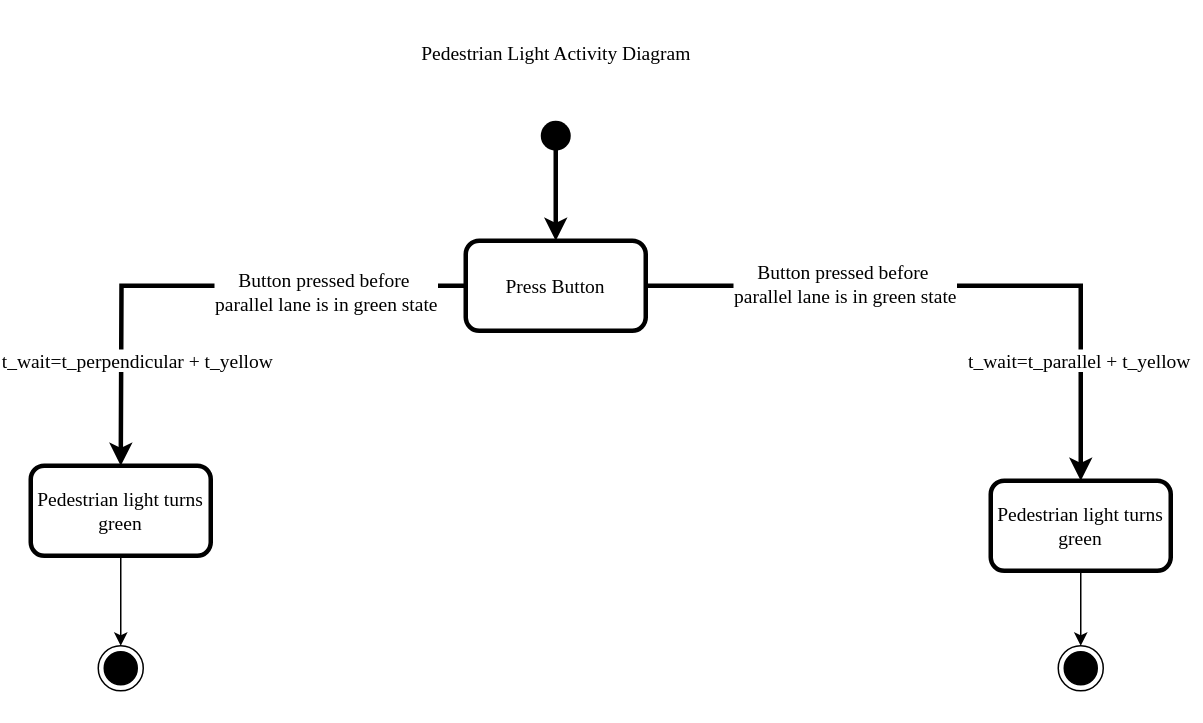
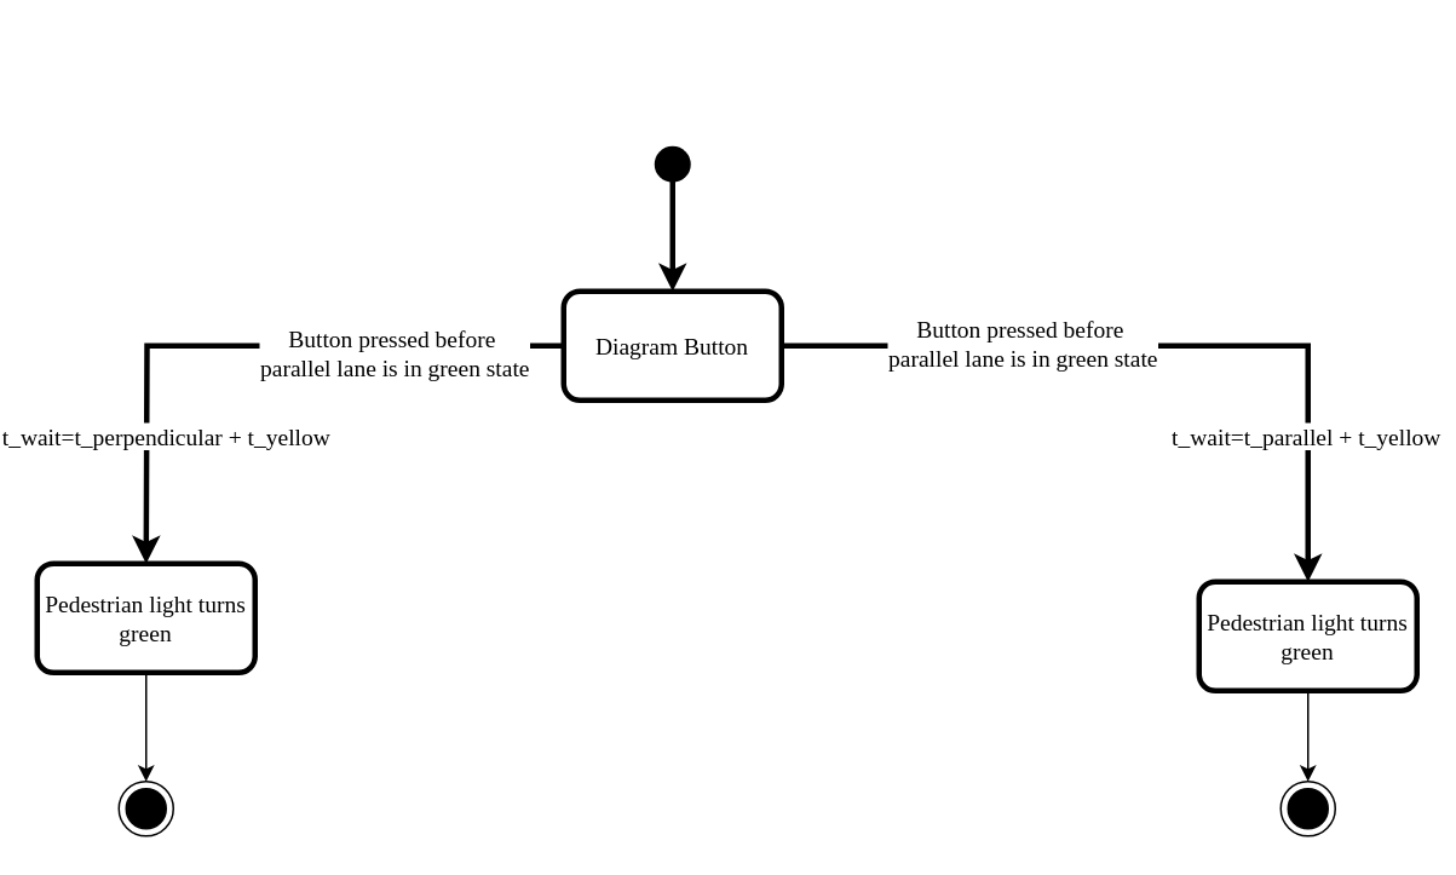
  <mxCell id="0" />
  <mxCell id="1" parent="0" />
  <mxCell id="2" value="" style="edgeStyle=orthogonalEdgeStyle;rounded=0;orthogonalLoop=1;jettySize=auto;html=1;strokeWidth=3;" edge="1" parent="1" source="3" target="10"><mxGeometry relative="1" as="geometry" /></mxCell>
  <mxCell id="3" value="" style="shape=waypoint;sketch=0;fillStyle=solid;size=6;pointerEvents=1;points=[];fillColor=none;resizable=0;rotatable=0;perimeter=centerPerimeter;snapToPoint=1;strokeWidth=8;" vertex="1" parent="1"><mxGeometry x="360" y="80" width="20" height="20" as="geometry" /></mxCell>
  <mxCell id="4" value="" style="edgeStyle=orthogonalEdgeStyle;rounded=0;orthogonalLoop=1;jettySize=auto;html=1;exitX=0;exitY=0.5;exitDx=0;exitDy=0;fontFamily=Times New Roman;fontSize=13;strokeWidth=3;" edge="1" parent="1" source="10"><mxGeometry relative="1" as="geometry"><mxPoint x="240" y="190" as="sourcePoint" /><mxPoint x="80" y="310" as="targetPoint" /></mxGeometry></mxCell>
  <mxCell id="5" value="Button pressed before&amp;nbsp;&lt;div&gt;parallel lane is in green state&lt;/div&gt;" style="edgeLabel;html=1;align=center;verticalAlign=middle;resizable=0;points=[];fontFamily=Times New Roman;fontSize=13;" vertex="1" connectable="0" parent="4"><mxGeometry x="-0.464" y="3" relative="1" as="geometry"><mxPoint as="offset" /></mxGeometry></mxCell>
  <mxCell id="6" value="t_wait=t_perpendicular + t_yellow" style="edgeLabel;html=1;align=center;verticalAlign=middle;resizable=0;points=[];fontSize=13;fontFamily=Times New Roman;" vertex="1" connectable="0" parent="4"><mxGeometry x="0.594" y="2" relative="1" as="geometry"><mxPoint x="8" as="offset" /></mxGeometry></mxCell>
  <mxCell id="7" value="" style="edgeStyle=orthogonalEdgeStyle;rounded=0;orthogonalLoop=1;jettySize=auto;html=1;fontFamily=Times New Roman;fontSize=13;strokeWidth=3;" edge="1" parent="1" source="10" target="14"><mxGeometry relative="1" as="geometry" /></mxCell>
  <mxCell id="8" value="Button pressed before&amp;nbsp;&lt;div&gt;parallel lane is in green state&lt;/div&gt;" style="edgeLabel;html=1;align=center;verticalAlign=middle;resizable=0;points=[];fontFamily=Times New Roman;fontSize=13;" vertex="1" connectable="0" parent="7"><mxGeometry x="-0.371" y="2" relative="1" as="geometry"><mxPoint as="offset" /></mxGeometry></mxCell>
  <mxCell id="9" value="t_wait=t_parallel + t_yellow" style="edgeLabel;html=1;align=center;verticalAlign=middle;resizable=0;points=[];fontSize=13;fontFamily=Times New Roman;" vertex="1" connectable="0" parent="7"><mxGeometry x="0.614" y="-2" relative="1" as="geometry"><mxPoint as="offset" /></mxGeometry></mxCell>
- <mxCell id="10" value="Press Button" style="rounded=1;whiteSpace=wrap;html=1;fillColor=none;sketch=0;fillStyle=solid;pointerEvents=1;resizable=0;strokeWidth=3;fontSize=13;fontFamily=Times New Roman;" vertex="1" parent="1"><mxGeometry x="310" y="160" width="120" height="60" as="geometry" /></mxCell>
+ <mxCell id="10" value="Diagram Button" style="rounded=1;whiteSpace=wrap;html=1;fillColor=none;sketch=0;fillStyle=solid;pointerEvents=1;resizable=0;strokeWidth=3;fontSize=13;fontFamily=Times New Roman;" vertex="1" parent="1"><mxGeometry x="310" y="160" width="120" height="60" as="geometry" /></mxCell>
  <mxCell id="11" value="" style="edgeStyle=orthogonalEdgeStyle;rounded=0;orthogonalLoop=1;jettySize=auto;html=1;" edge="1" parent="1" source="12" target="16"><mxGeometry relative="1" as="geometry" /></mxCell>
  <mxCell id="12" value="Pedestrian light turns green" style="whiteSpace=wrap;html=1;fillColor=none;rounded=1;sketch=0;fillStyle=solid;pointerEvents=1;resizable=0;strokeWidth=3;fontSize=13;fontFamily=Times New Roman;" vertex="1" parent="1"><mxGeometry x="20" y="310" width="120" height="60" as="geometry" /></mxCell>
  <mxCell id="13" value="" style="edgeStyle=orthogonalEdgeStyle;rounded=0;orthogonalLoop=1;jettySize=auto;html=1;" edge="1" parent="1" source="14" target="15"><mxGeometry relative="1" as="geometry" /></mxCell>
  <mxCell id="14" value="Pedestrian light turns green" style="whiteSpace=wrap;html=1;fillColor=none;rounded=1;sketch=0;fillStyle=solid;pointerEvents=1;resizable=0;strokeWidth=3;fontSize=13;fontFamily=Times New Roman;" vertex="1" parent="1"><mxGeometry x="660" y="320" width="120" height="60" as="geometry" /></mxCell>
  <mxCell id="15" value="" style="ellipse;html=1;shape=endState;fillColor=#000000;strokeColor=#000000;" vertex="1" parent="1"><mxGeometry x="705" y="430" width="30" height="30" as="geometry" /></mxCell>
  <mxCell id="16" value="" style="ellipse;html=1;shape=endState;fillColor=#000000;strokeColor=#000000;" vertex="1" parent="1"><mxGeometry x="65" y="430" width="30" height="30" as="geometry" /></mxCell>
- <mxCell id="17" value="&lt;font style=&quot;font-size: 13px;&quot; face=&quot;Times New Roman&quot;&gt;Pedestrian Light Activity Diagram&lt;/font&gt;" style="text;html=1;align=center;verticalAlign=middle;resizable=0;points=[];autosize=1;strokeColor=none;fillColor=none;" vertex="1" parent="1"><mxGeometry x="270" y="20" width="200" height="30" as="geometry" /></mxCell>
